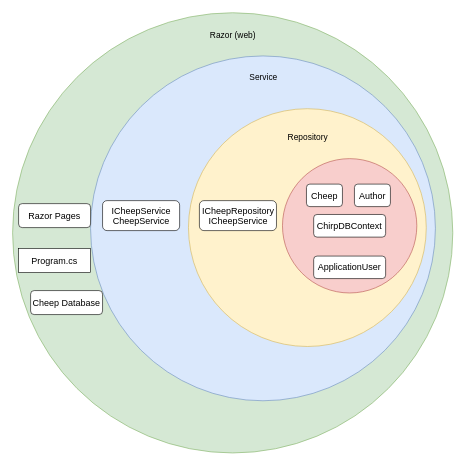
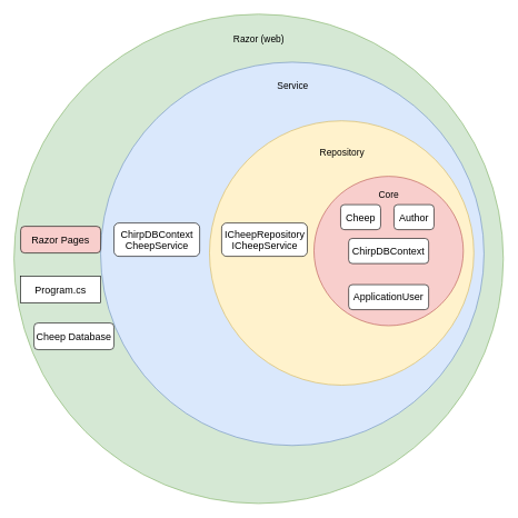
  <mxCell id="0" />
  <mxCell id="1" parent="0" />
  <mxCell id="2" value="" style="ellipse;whiteSpace=wrap;html=1;aspect=fixed;fillColor=#d5e8d4;strokeColor=#82b366;" parent="1" vertex="1"><mxGeometry x="20" y="20.75" width="734" height="734" as="geometry" /></mxCell>
  <mxCell id="3" value="&lt;font style=&quot;font-size: 14px;&quot;&gt;Razor (web)&lt;/font&gt;" style="text;html=1;align=center;verticalAlign=middle;resizable=0;points=[];autosize=1;strokeColor=none;fillColor=none;" parent="1" vertex="1"><mxGeometry x="337" y="44" width="100" height="30" as="geometry" /></mxCell>
  <mxCell id="4" value="" style="group" vertex="1" connectable="0" parent="1"><mxGeometry x="150" y="92.75" width="575" height="575" as="geometry" /></mxCell>
  <mxCell id="5" value="" style="ellipse;whiteSpace=wrap;html=1;aspect=fixed;fillColor=#dae8fc;strokeColor=#6c8ebf;" parent="4" vertex="1"><mxGeometry width="575" height="575" as="geometry" /></mxCell>
  <mxCell id="6" value="&lt;font style=&quot;font-size: 14px;&quot;&gt;Service&lt;/font&gt;" style="text;html=1;align=center;verticalAlign=middle;resizable=0;points=[];autosize=1;strokeColor=none;fillColor=none;" parent="4" vertex="1"><mxGeometry x="252.5" y="21.25" width="70" height="30" as="geometry" /></mxCell>
- <mxCell id="7" value="&lt;font style=&quot;font-size: 15px;&quot;&gt;ICheepService&lt;/font&gt;&lt;div&gt;&lt;font style=&quot;font-size: 15px;&quot;&gt;CheepService&lt;/font&gt;&lt;/div&gt;" style="rounded=1;whiteSpace=wrap;html=1;" vertex="1" parent="4"><mxGeometry x="20" y="241.25" width="128.5" height="50" as="geometry" /></mxCell>
+ <mxCell id="7" value="&lt;font style=&quot;font-size: 15px;&quot;&gt;ChirpDBContext&lt;/font&gt;&lt;div&gt;&lt;font style=&quot;font-size: 15px;&quot;&gt;CheepService&lt;/font&gt;&lt;/div&gt;" style="rounded=1;whiteSpace=wrap;html=1;" vertex="1" parent="4"><mxGeometry x="20" y="241.25" width="128.5" height="50" as="geometry" /></mxCell>
  <mxCell id="8" value="" style="group" vertex="1" connectable="0" parent="1"><mxGeometry x="313.25" y="180.75" width="396.5" height="396.5" as="geometry" /></mxCell>
  <mxCell id="9" value="" style="ellipse;whiteSpace=wrap;html=1;aspect=fixed;fillColor=#fff2cc;strokeColor=#d6b656;" parent="8" vertex="1"><mxGeometry width="396.5" height="396.5" as="geometry" /></mxCell>
  <mxCell id="10" value="&lt;font style=&quot;font-size: 14px;&quot;&gt;Repository&lt;/font&gt;" style="text;html=1;align=center;verticalAlign=middle;resizable=0;points=[];autosize=1;strokeColor=none;fillColor=none;" parent="8" vertex="1"><mxGeometry x="153.25" y="33.25" width="90" height="30" as="geometry" /></mxCell>
  <mxCell id="11" value="&lt;font style=&quot;font-size: 15px;&quot;&gt;ICheepRepository&lt;/font&gt;&lt;div&gt;&lt;font style=&quot;font-size: 15px;&quot;&gt;ICheepService&lt;/font&gt;&lt;/div&gt;" style="rounded=1;whiteSpace=wrap;html=1;" parent="8" vertex="1"><mxGeometry x="18.25" y="153.25" width="128.5" height="50" as="geometry" /></mxCell>
  <mxCell id="12" value="" style="group" parent="1" vertex="1" connectable="0"><mxGeometry x="470" y="264" width="224" height="224" as="geometry" /></mxCell>
  <mxCell id="13" value="" style="ellipse;whiteSpace=wrap;html=1;aspect=fixed;fillColor=#f8cecc;strokeColor=#b85450;" parent="12" vertex="1"><mxGeometry width="224" height="224" as="geometry" /></mxCell>
+ <mxCell id="14" value="&lt;font style=&quot;font-size: 14px;&quot;&gt;Core&lt;/font&gt;" style="text;html=1;align=center;verticalAlign=middle;resizable=0;points=[];autosize=1;strokeColor=none;fillColor=none;" parent="12" vertex="1"><mxGeometry x="87" y="12.5" width="50" height="30" as="geometry" /></mxCell>
  <mxCell id="15" value="&lt;font style=&quot;font-size: 15px;&quot;&gt;Cheep&lt;/font&gt;" style="rounded=1;whiteSpace=wrap;html=1;" parent="12" vertex="1"><mxGeometry x="40" y="42.5" width="60" height="37.5" as="geometry" /></mxCell>
  <mxCell id="16" value="&lt;font style=&quot;font-size: 15px;&quot;&gt;Author&lt;/font&gt;" style="rounded=1;whiteSpace=wrap;html=1;" parent="12" vertex="1"><mxGeometry x="120" y="42.5" width="60" height="37.5" as="geometry" /></mxCell>
  <mxCell id="17" value="&lt;font style=&quot;font-size: 15px;&quot;&gt;ChirpDBContext&lt;/font&gt;" style="rounded=1;whiteSpace=wrap;html=1;" parent="12" vertex="1"><mxGeometry x="52" y="93.12" width="120" height="37.75" as="geometry" /></mxCell>
  <mxCell id="18" value="&lt;font style=&quot;font-size: 15px;&quot;&gt;ApplicationUser&lt;/font&gt;" style="rounded=1;whiteSpace=wrap;html=1;" parent="12" vertex="1"><mxGeometry x="52" y="162.5" width="120" height="37.5" as="geometry" /></mxCell>
- <mxCell id="19" value="&lt;span style=&quot;font-size: 15px;&quot;&gt;Razor Pages&lt;/span&gt;" style="rounded=1;whiteSpace=wrap;html=1;" vertex="1" parent="1"><mxGeometry x="30" y="339" width="120" height="40" as="geometry" /></mxCell>
+ <mxCell id="19" value="&lt;span style=&quot;font-size: 15px;&quot;&gt;Razor Pages&lt;/span&gt;" style="rounded=1;whiteSpace=wrap;html=1;fillColor=#f8cecc;" vertex="1" parent="1"><mxGeometry x="30" y="339" width="120" height="40" as="geometry" /></mxCell>
  <mxCell id="20" value="&lt;span style=&quot;font-size: 15px;&quot;&gt;Program.cs&lt;/span&gt;" style="whiteSpace=wrap;html=1;rounded=0;" vertex="1" parent="1"><mxGeometry x="30" y="414" width="120" height="40" as="geometry" /></mxCell>
  <mxCell id="21" value="&lt;span style=&quot;font-size: 15px;&quot;&gt;Cheep Database&lt;/span&gt;" style="rounded=1;whiteSpace=wrap;html=1;" vertex="1" parent="1"><mxGeometry x="50" y="484" width="120" height="40" as="geometry" /></mxCell>
